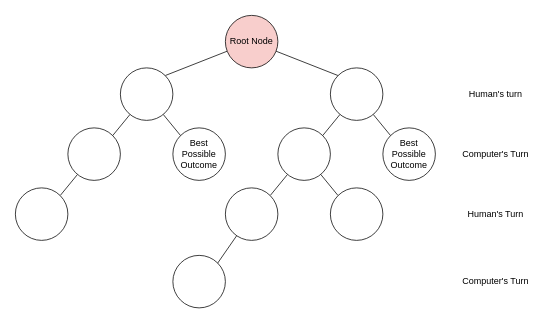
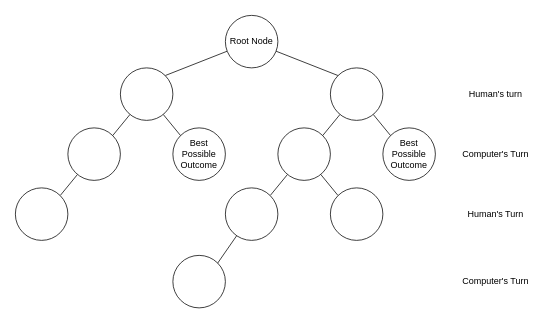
  <mxCell id="0" />
  <mxCell id="1" parent="0" />
  <mxCell id="2" style="rounded=0;orthogonalLoop=1;jettySize=auto;html=1;entryX=1;entryY=0;entryDx=0;entryDy=0;endArrow=none;endFill=0;" edge="1" parent="1" source="4" target="14"><mxGeometry relative="1" as="geometry" /></mxCell>
  <mxCell id="3" style="edgeStyle=none;rounded=0;orthogonalLoop=1;jettySize=auto;html=1;entryX=0;entryY=0;entryDx=0;entryDy=0;endArrow=none;endFill=0;" edge="1" parent="1" source="4" target="17"><mxGeometry relative="1" as="geometry" /></mxCell>
- <mxCell id="4" value="Root Node" style="ellipse;whiteSpace=wrap;html=1;aspect=fixed;fillColor=#f8cecc;" vertex="1" parent="1"><mxGeometry x="300" y="20" width="70" height="70" as="geometry" /></mxCell>
+ <mxCell id="4" value="Root Node" style="ellipse;whiteSpace=wrap;html=1;aspect=fixed;" vertex="1" parent="1"><mxGeometry x="300" y="20" width="70" height="70" as="geometry" /></mxCell>
  <mxCell id="5" style="edgeStyle=none;rounded=0;orthogonalLoop=1;jettySize=auto;html=1;entryX=1;entryY=0;entryDx=0;entryDy=0;endArrow=none;endFill=0;" edge="1" parent="1" source="7" target="20"><mxGeometry relative="1" as="geometry" /></mxCell>
  <mxCell id="6" style="edgeStyle=none;rounded=0;orthogonalLoop=1;jettySize=auto;html=1;entryX=0;entryY=0;entryDx=0;entryDy=0;endArrow=none;endFill=0;" edge="1" parent="1" source="7" target="21"><mxGeometry relative="1" as="geometry" /></mxCell>
  <mxCell id="7" value="" style="ellipse;whiteSpace=wrap;html=1;aspect=fixed;" vertex="1" parent="1"><mxGeometry x="370" y="170" width="70" height="70" as="geometry" /></mxCell>
  <mxCell id="8" value="Best Possible Outcome" style="ellipse;whiteSpace=wrap;html=1;aspect=fixed;" vertex="1" parent="1"><mxGeometry x="230" y="170" width="70" height="70" as="geometry" /></mxCell>
  <mxCell id="9" style="edgeStyle=none;rounded=0;orthogonalLoop=1;jettySize=auto;html=1;entryX=1;entryY=0;entryDx=0;entryDy=0;endArrow=none;endFill=0;" edge="1" parent="1" source="10" target="22"><mxGeometry relative="1" as="geometry" /></mxCell>
  <mxCell id="10" value="" style="ellipse;whiteSpace=wrap;html=1;aspect=fixed;" vertex="1" parent="1"><mxGeometry x="90" y="170" width="70" height="70" as="geometry" /></mxCell>
  <mxCell id="11" value="Best Possible Outcome" style="ellipse;whiteSpace=wrap;html=1;aspect=fixed;" vertex="1" parent="1"><mxGeometry x="510" y="170" width="70" height="70" as="geometry" /></mxCell>
  <mxCell id="12" style="edgeStyle=none;rounded=0;orthogonalLoop=1;jettySize=auto;html=1;entryX=1;entryY=0;entryDx=0;entryDy=0;endArrow=none;endFill=0;" edge="1" parent="1" source="14" target="10"><mxGeometry relative="1" as="geometry" /></mxCell>
  <mxCell id="13" style="edgeStyle=none;rounded=0;orthogonalLoop=1;jettySize=auto;html=1;entryX=0;entryY=0;entryDx=0;entryDy=0;endArrow=none;endFill=0;" edge="1" parent="1" source="14" target="8"><mxGeometry relative="1" as="geometry" /></mxCell>
  <mxCell id="14" value="" style="ellipse;whiteSpace=wrap;html=1;aspect=fixed;" vertex="1" parent="1"><mxGeometry x="160" y="90" width="70" height="70" as="geometry" /></mxCell>
  <mxCell id="15" style="edgeStyle=none;rounded=0;orthogonalLoop=1;jettySize=auto;html=1;entryX=0;entryY=0;entryDx=0;entryDy=0;endArrow=none;endFill=0;" edge="1" parent="1" source="17" target="11"><mxGeometry relative="1" as="geometry" /></mxCell>
  <mxCell id="16" style="edgeStyle=none;rounded=0;orthogonalLoop=1;jettySize=auto;html=1;entryX=1;entryY=0;entryDx=0;entryDy=0;endArrow=none;endFill=0;" edge="1" parent="1" source="17" target="7"><mxGeometry relative="1" as="geometry" /></mxCell>
  <mxCell id="17" value="" style="ellipse;whiteSpace=wrap;html=1;aspect=fixed;" vertex="1" parent="1"><mxGeometry x="440" y="90" width="70" height="70" as="geometry" /></mxCell>
  <mxCell id="18" value="" style="ellipse;whiteSpace=wrap;html=1;aspect=fixed;" vertex="1" parent="1"><mxGeometry x="230" y="340" width="70" height="70" as="geometry" /></mxCell>
  <mxCell id="19" style="edgeStyle=none;rounded=0;orthogonalLoop=1;jettySize=auto;html=1;entryX=1;entryY=0;entryDx=0;entryDy=0;endArrow=none;endFill=0;" edge="1" parent="1" source="20" target="18"><mxGeometry relative="1" as="geometry" /></mxCell>
  <mxCell id="20" value="" style="ellipse;whiteSpace=wrap;html=1;aspect=fixed;" vertex="1" parent="1"><mxGeometry x="300" y="250" width="70" height="70" as="geometry" /></mxCell>
  <mxCell id="21" value="" style="ellipse;whiteSpace=wrap;html=1;aspect=fixed;" vertex="1" parent="1"><mxGeometry x="440" y="250" width="70" height="70" as="geometry" /></mxCell>
  <mxCell id="22" value="" style="ellipse;whiteSpace=wrap;html=1;aspect=fixed;" vertex="1" parent="1"><mxGeometry x="20" y="250" width="70" height="70" as="geometry" /></mxCell>
  <mxCell id="23" value="Human's turn" style="text;html=1;align=center;verticalAlign=middle;resizable=0;points=[];autosize=1;strokeColor=none;fillColor=none;" vertex="1" parent="1"><mxGeometry x="615" y="115" width="90" height="20" as="geometry" /></mxCell>
  <mxCell id="24" value="Computer's Turn" style="text;html=1;align=center;verticalAlign=middle;resizable=0;points=[];autosize=1;strokeColor=none;fillColor=none;" vertex="1" parent="1"><mxGeometry x="610" y="195" width="100" height="20" as="geometry" /></mxCell>
  <mxCell id="25" value="Human's Turn" style="text;html=1;align=center;verticalAlign=middle;resizable=0;points=[];autosize=1;strokeColor=none;fillColor=none;" vertex="1" parent="1"><mxGeometry x="615" y="275" width="90" height="20" as="geometry" /></mxCell>
  <mxCell id="26" value="Computer's Turn" style="text;html=1;align=center;verticalAlign=middle;resizable=0;points=[];autosize=1;strokeColor=none;fillColor=none;" vertex="1" parent="1"><mxGeometry x="610" y="365" width="100" height="20" as="geometry" /></mxCell>
